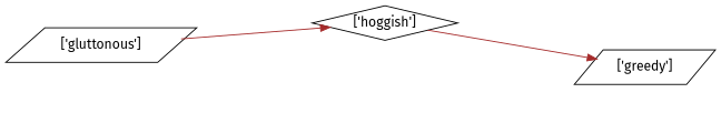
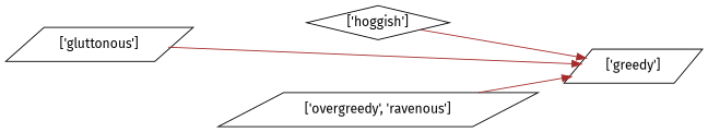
  strict digraph {
    fontname="Fira Sans"
    rankdir=LR
    node [fontname="Fira Sans" shape=parallelogram]
    edge [color=brown fontname="Fira Sans"]
    "['hoggish']" [shape=diamond]
    "['gluttonous']"
    "['greedy']"
+   "['overgreedy', 'ravenous']"
    "['hoggish']" -> "['greedy']"
-   "['gluttonous']" -> "['hoggish']"
+   "['gluttonous']" -> "['greedy']"
+   "['overgreedy', 'ravenous']" -> "['greedy']"
  }
